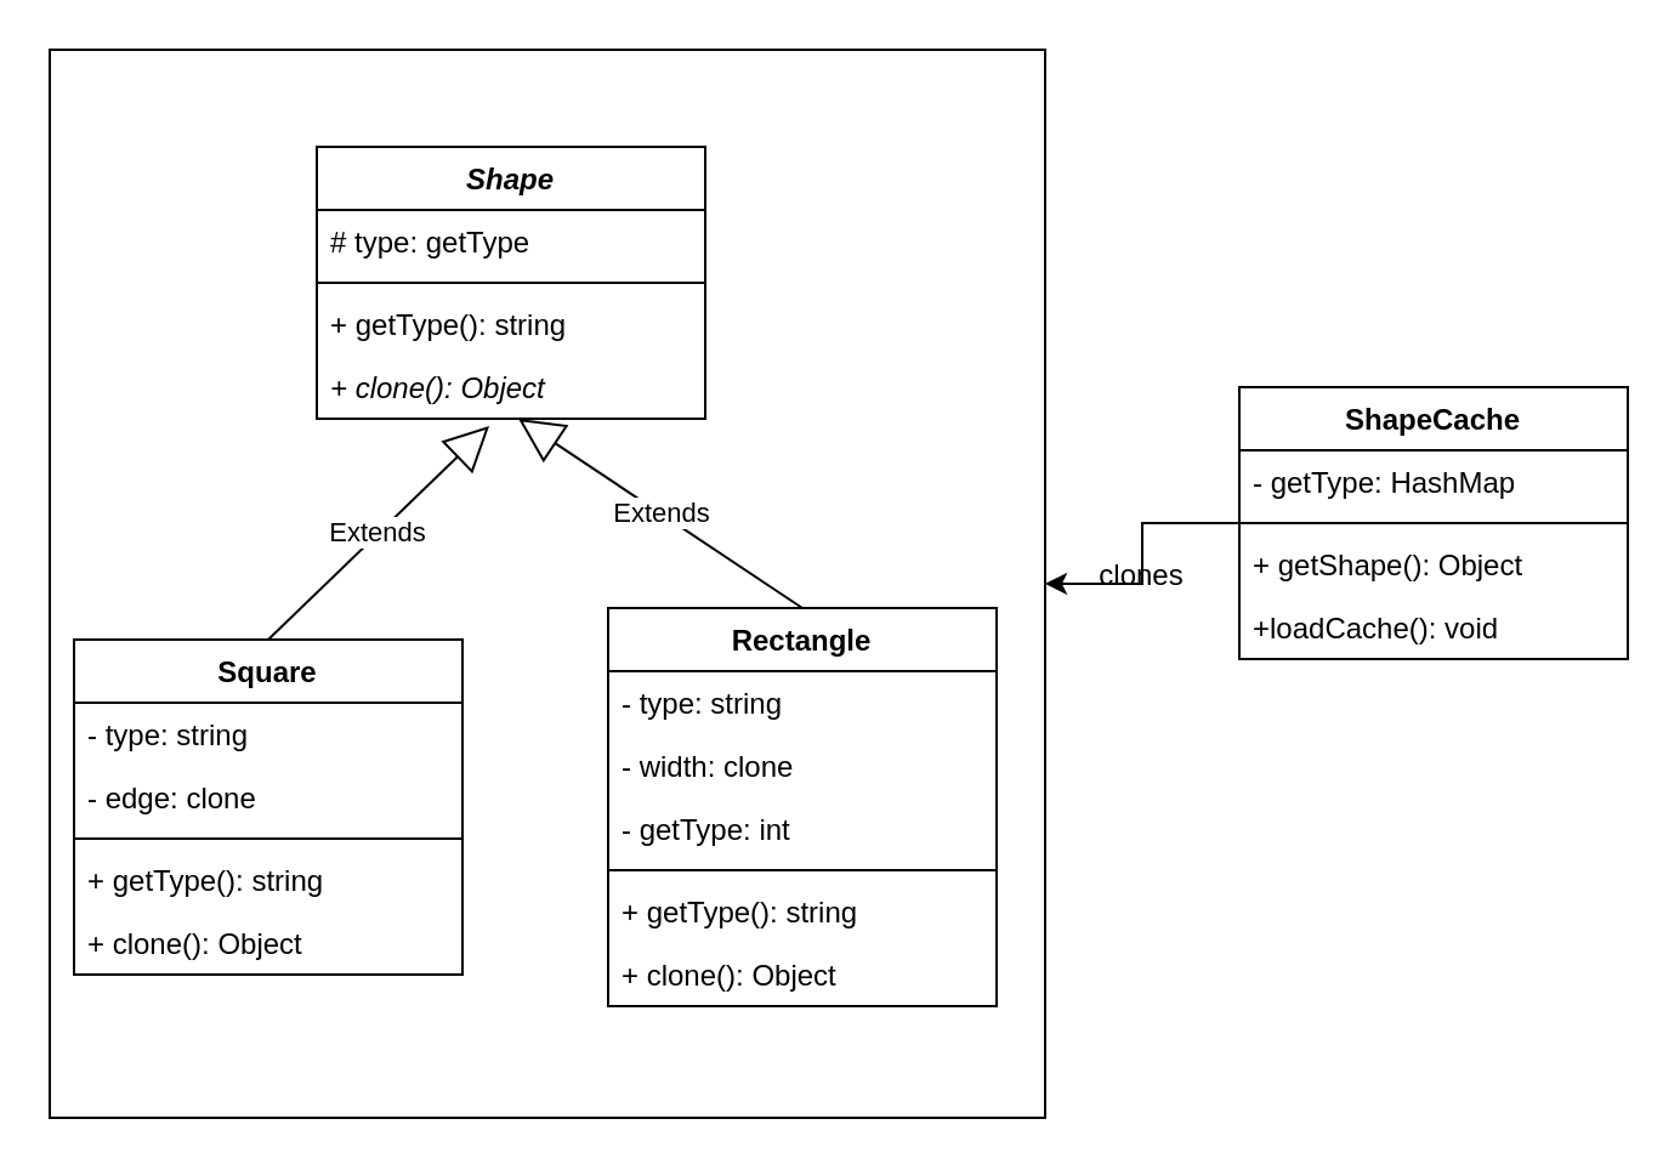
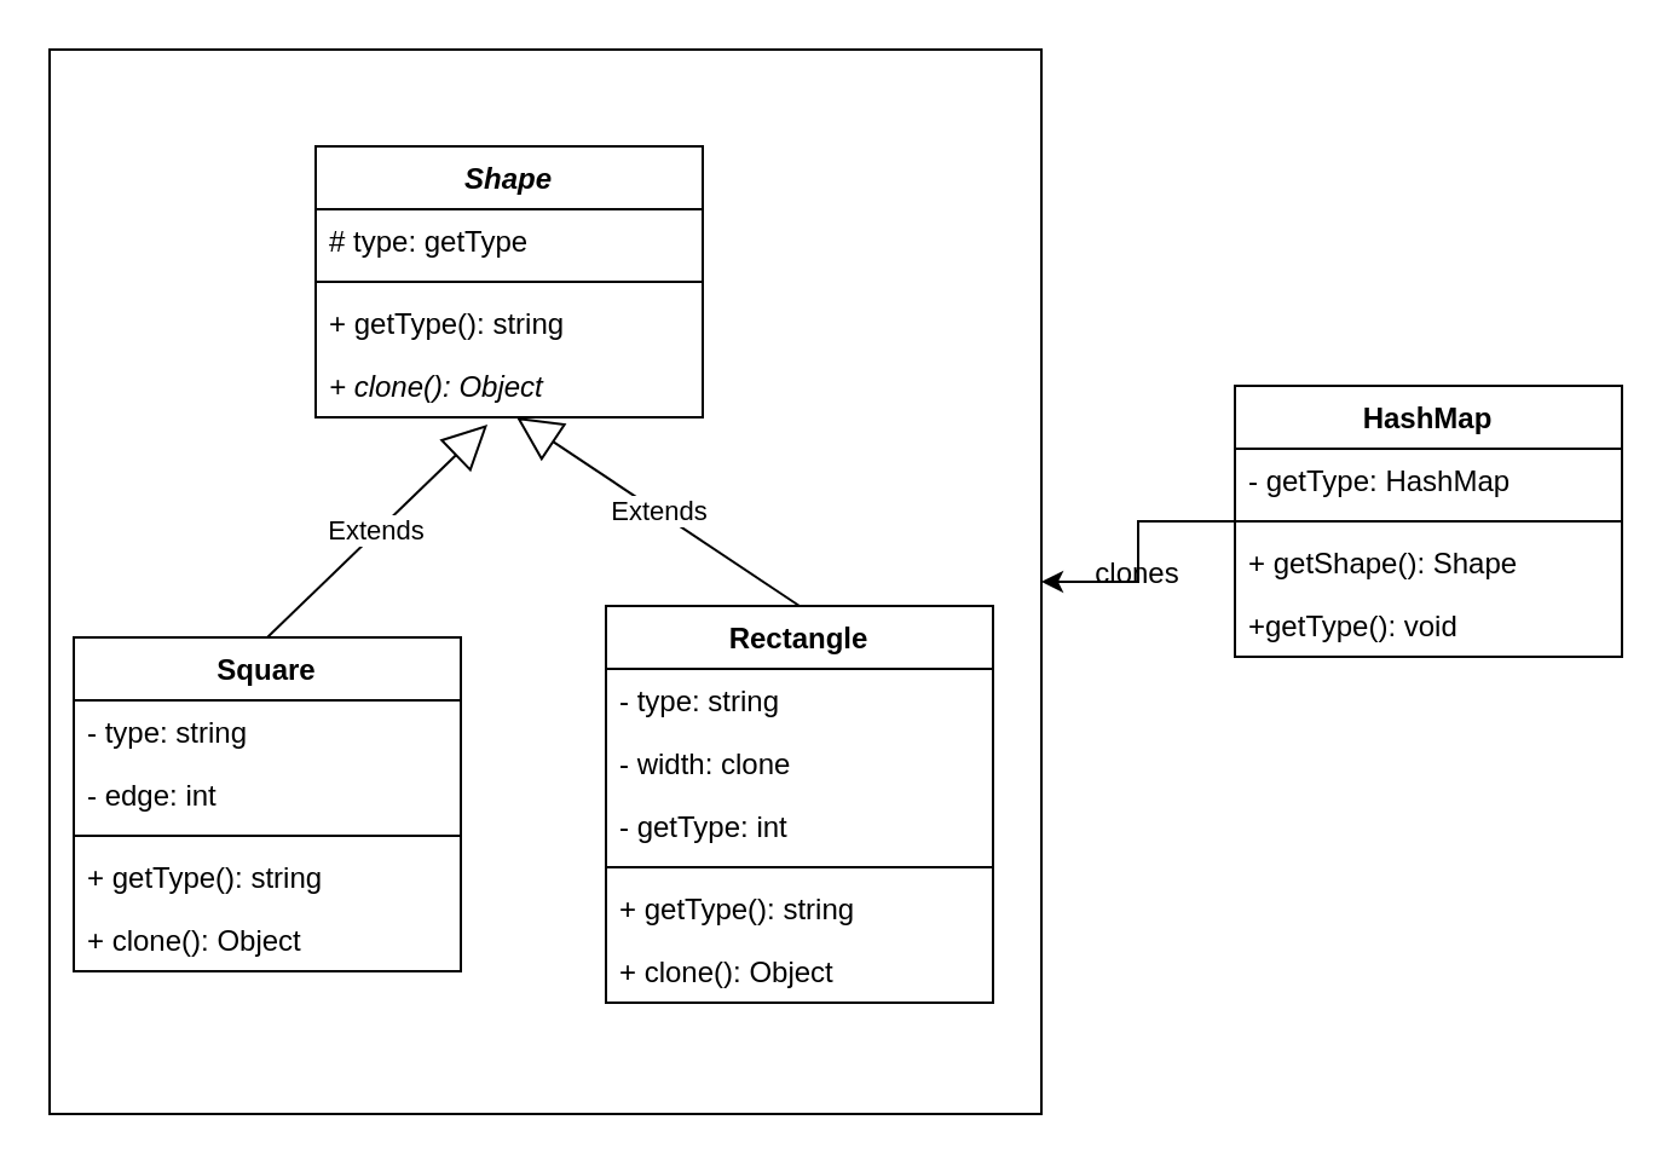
  <mxCell id="0" />
  <mxCell id="1" parent="0" />
  <mxCell id="2" value="" style="rounded=0;whiteSpace=wrap;html=1;" vertex="1" parent="1"><mxGeometry x="20" y="20" width="410" height="440" as="geometry" /></mxCell>
  <mxCell id="3" value="Shape" style="swimlane;fontStyle=3;align=center;verticalAlign=top;childLayout=stackLayout;horizontal=1;startSize=26;horizontalStack=0;resizeParent=1;resizeParentMax=0;resizeLast=0;collapsible=1;marginBottom=0;" vertex="1" parent="1"><mxGeometry x="130" y="60" width="160" height="112" as="geometry" /></mxCell>
  <mxCell id="4" value="# type: getType" style="text;strokeColor=none;fillColor=none;align=left;verticalAlign=top;spacingLeft=4;spacingRight=4;overflow=hidden;rotatable=0;points=[[0,0.5],[1,0.5]];portConstraint=eastwest;" vertex="1" parent="3"><mxGeometry y="26" width="160" height="26" as="geometry" /></mxCell>
  <mxCell id="5" value="" style="line;strokeWidth=1;fillColor=none;align=left;verticalAlign=middle;spacingTop=-1;spacingLeft=3;spacingRight=3;rotatable=0;labelPosition=right;points=[];portConstraint=eastwest;strokeColor=inherit;" vertex="1" parent="3"><mxGeometry y="52" width="160" height="8" as="geometry" /></mxCell>
  <mxCell id="6" value="+ getType(): string" style="text;strokeColor=none;fillColor=none;align=left;verticalAlign=top;spacingLeft=4;spacingRight=4;overflow=hidden;rotatable=0;points=[[0,0.5],[1,0.5]];portConstraint=eastwest;" vertex="1" parent="3"><mxGeometry y="60" width="160" height="26" as="geometry" /></mxCell>
  <mxCell id="7" value="+ clone(): Object" style="text;strokeColor=none;fillColor=none;align=left;verticalAlign=top;spacingLeft=4;spacingRight=4;overflow=hidden;rotatable=0;points=[[0,0.5],[1,0.5]];portConstraint=eastwest;fontStyle=2" vertex="1" parent="3"><mxGeometry y="86" width="160" height="26" as="geometry" /></mxCell>
  <mxCell id="8" value="Square" style="swimlane;fontStyle=1;align=center;verticalAlign=top;childLayout=stackLayout;horizontal=1;startSize=26;horizontalStack=0;resizeParent=1;resizeParentMax=0;resizeLast=0;collapsible=1;marginBottom=0;" vertex="1" parent="1"><mxGeometry x="30" y="263" width="160" height="138" as="geometry" /></mxCell>
  <mxCell id="9" value="- type: string" style="text;strokeColor=none;fillColor=none;align=left;verticalAlign=top;spacingLeft=4;spacingRight=4;overflow=hidden;rotatable=0;points=[[0,0.5],[1,0.5]];portConstraint=eastwest;" vertex="1" parent="8"><mxGeometry y="26" width="160" height="26" as="geometry" /></mxCell>
- <mxCell id="10" value="- edge: clone" style="text;strokeColor=none;fillColor=none;align=left;verticalAlign=top;spacingLeft=4;spacingRight=4;overflow=hidden;rotatable=0;points=[[0,0.5],[1,0.5]];portConstraint=eastwest;" vertex="1" parent="8"><mxGeometry y="52" width="160" height="26" as="geometry" /></mxCell>
+ <mxCell id="10" value="- edge: int" style="text;strokeColor=none;fillColor=none;align=left;verticalAlign=top;spacingLeft=4;spacingRight=4;overflow=hidden;rotatable=0;points=[[0,0.5],[1,0.5]];portConstraint=eastwest;" vertex="1" parent="8"><mxGeometry y="52" width="160" height="26" as="geometry" /></mxCell>
  <mxCell id="11" value="" style="line;strokeWidth=1;fillColor=none;align=left;verticalAlign=middle;spacingTop=-1;spacingLeft=3;spacingRight=3;rotatable=0;labelPosition=right;points=[];portConstraint=eastwest;strokeColor=inherit;" vertex="1" parent="8"><mxGeometry y="78" width="160" height="8" as="geometry" /></mxCell>
  <mxCell id="12" value="+ getType(): string" style="text;strokeColor=none;fillColor=none;align=left;verticalAlign=top;spacingLeft=4;spacingRight=4;overflow=hidden;rotatable=0;points=[[0,0.5],[1,0.5]];portConstraint=eastwest;" vertex="1" parent="8"><mxGeometry y="86" width="160" height="26" as="geometry" /></mxCell>
  <mxCell id="13" value="+ clone(): Object" style="text;strokeColor=none;fillColor=none;align=left;verticalAlign=top;spacingLeft=4;spacingRight=4;overflow=hidden;rotatable=0;points=[[0,0.5],[1,0.5]];portConstraint=eastwest;" vertex="1" parent="8"><mxGeometry y="112" width="160" height="26" as="geometry" /></mxCell>
  <mxCell id="14" value="Rectangle" style="swimlane;fontStyle=1;align=center;verticalAlign=top;childLayout=stackLayout;horizontal=1;startSize=26;horizontalStack=0;resizeParent=1;resizeParentMax=0;resizeLast=0;collapsible=1;marginBottom=0;" vertex="1" parent="1"><mxGeometry x="250" y="250" width="160" height="164" as="geometry" /></mxCell>
  <mxCell id="15" value="- type: string" style="text;strokeColor=none;fillColor=none;align=left;verticalAlign=top;spacingLeft=4;spacingRight=4;overflow=hidden;rotatable=0;points=[[0,0.5],[1,0.5]];portConstraint=eastwest;" vertex="1" parent="14"><mxGeometry y="26" width="160" height="26" as="geometry" /></mxCell>
  <mxCell id="16" value="- width: clone" style="text;strokeColor=none;fillColor=none;align=left;verticalAlign=top;spacingLeft=4;spacingRight=4;overflow=hidden;rotatable=0;points=[[0,0.5],[1,0.5]];portConstraint=eastwest;" vertex="1" parent="14"><mxGeometry y="52" width="160" height="26" as="geometry" /></mxCell>
  <mxCell id="17" value="- getType: int" style="text;strokeColor=none;fillColor=none;align=left;verticalAlign=top;spacingLeft=4;spacingRight=4;overflow=hidden;rotatable=0;points=[[0,0.5],[1,0.5]];portConstraint=eastwest;" vertex="1" parent="14"><mxGeometry y="78" width="160" height="26" as="geometry" /></mxCell>
  <mxCell id="18" value="" style="line;strokeWidth=1;fillColor=none;align=left;verticalAlign=middle;spacingTop=-1;spacingLeft=3;spacingRight=3;rotatable=0;labelPosition=right;points=[];portConstraint=eastwest;strokeColor=inherit;" vertex="1" parent="14"><mxGeometry y="104" width="160" height="8" as="geometry" /></mxCell>
  <mxCell id="19" value="+ getType(): string" style="text;strokeColor=none;fillColor=none;align=left;verticalAlign=top;spacingLeft=4;spacingRight=4;overflow=hidden;rotatable=0;points=[[0,0.5],[1,0.5]];portConstraint=eastwest;" vertex="1" parent="14"><mxGeometry y="112" width="160" height="26" as="geometry" /></mxCell>
  <mxCell id="20" value="+ clone(): Object" style="text;strokeColor=none;fillColor=none;align=left;verticalAlign=top;spacingLeft=4;spacingRight=4;overflow=hidden;rotatable=0;points=[[0,0.5],[1,0.5]];portConstraint=eastwest;" vertex="1" parent="14"><mxGeometry y="138" width="160" height="26" as="geometry" /></mxCell>
  <mxCell id="21" style="edgeStyle=orthogonalEdgeStyle;rounded=0;orthogonalLoop=1;jettySize=auto;html=1;entryX=1;entryY=0.5;entryDx=0;entryDy=0;" edge="1" parent="1" source="22" target="2"><mxGeometry relative="1" as="geometry" /></mxCell>
- <mxCell id="22" value="ShapeCache" style="swimlane;fontStyle=1;align=center;verticalAlign=top;childLayout=stackLayout;horizontal=1;startSize=26;horizontalStack=0;resizeParent=1;resizeParentMax=0;resizeLast=0;collapsible=1;marginBottom=0;" vertex="1" parent="1"><mxGeometry x="510" y="159" width="160" height="112" as="geometry" /></mxCell>
+ <mxCell id="22" value="HashMap" style="swimlane;fontStyle=1;align=center;verticalAlign=top;childLayout=stackLayout;horizontal=1;startSize=26;horizontalStack=0;resizeParent=1;resizeParentMax=0;resizeLast=0;collapsible=1;marginBottom=0;" vertex="1" parent="1"><mxGeometry x="510" y="159" width="160" height="112" as="geometry" /></mxCell>
  <mxCell id="23" value="- getType: HashMap" style="text;strokeColor=none;fillColor=none;align=left;verticalAlign=top;spacingLeft=4;spacingRight=4;overflow=hidden;rotatable=0;points=[[0,0.5],[1,0.5]];portConstraint=eastwest;" vertex="1" parent="22"><mxGeometry y="26" width="160" height="26" as="geometry" /></mxCell>
  <mxCell id="24" value="" style="line;strokeWidth=1;fillColor=none;align=left;verticalAlign=middle;spacingTop=-1;spacingLeft=3;spacingRight=3;rotatable=0;labelPosition=right;points=[];portConstraint=eastwest;strokeColor=inherit;" vertex="1" parent="22"><mxGeometry y="52" width="160" height="8" as="geometry" /></mxCell>
- <mxCell id="25" value="+ getShape(): Object" style="text;strokeColor=none;fillColor=none;align=left;verticalAlign=top;spacingLeft=4;spacingRight=4;overflow=hidden;rotatable=0;points=[[0,0.5],[1,0.5]];portConstraint=eastwest;" vertex="1" parent="22"><mxGeometry y="60" width="160" height="26" as="geometry" /></mxCell>
- <mxCell id="26" value="+loadCache(): void" style="text;strokeColor=none;fillColor=none;align=left;verticalAlign=top;spacingLeft=4;spacingRight=4;overflow=hidden;rotatable=0;points=[[0,0.5],[1,0.5]];portConstraint=eastwest;" vertex="1" parent="22"><mxGeometry y="86" width="160" height="26" as="geometry" /></mxCell>
+ <mxCell id="25" value="+ getShape(): Shape" style="text;strokeColor=none;fillColor=none;align=left;verticalAlign=top;spacingLeft=4;spacingRight=4;overflow=hidden;rotatable=0;points=[[0,0.5],[1,0.5]];portConstraint=eastwest;" vertex="1" parent="22"><mxGeometry y="60" width="160" height="26" as="geometry" /></mxCell>
+ <mxCell id="26" value="+getType(): void" style="text;strokeColor=none;fillColor=none;align=left;verticalAlign=top;spacingLeft=4;spacingRight=4;overflow=hidden;rotatable=0;points=[[0,0.5],[1,0.5]];portConstraint=eastwest;" vertex="1" parent="22"><mxGeometry y="86" width="160" height="26" as="geometry" /></mxCell>
  <mxCell id="27" value="Extends" style="endArrow=block;endSize=16;endFill=0;html=1;rounded=0;exitX=0.5;exitY=0;exitDx=0;exitDy=0;entryX=0.444;entryY=1.115;entryDx=0;entryDy=0;entryPerimeter=0;" edge="1" parent="1" source="8" target="7"><mxGeometry width="160" relative="1" as="geometry"><mxPoint x="180" y="270" as="sourcePoint" /><mxPoint x="340" y="270" as="targetPoint" /></mxGeometry></mxCell>
  <mxCell id="28" value="Extends" style="endArrow=block;endSize=16;endFill=0;html=1;rounded=0;exitX=0.5;exitY=0;exitDx=0;exitDy=0;entryX=0.519;entryY=1;entryDx=0;entryDy=0;entryPerimeter=0;" edge="1" parent="1" source="14" target="7"><mxGeometry width="160" relative="1" as="geometry"><mxPoint x="120" y="240" as="sourcePoint" /><mxPoint x="211.04" y="204.99" as="targetPoint" /></mxGeometry></mxCell>
  <mxCell id="29" value="clones" style="text;html=1;strokeColor=none;fillColor=none;align=center;verticalAlign=middle;whiteSpace=wrap;rounded=0;" vertex="1" parent="1"><mxGeometry x="440" y="222" width="60" height="30" as="geometry" /></mxCell>
